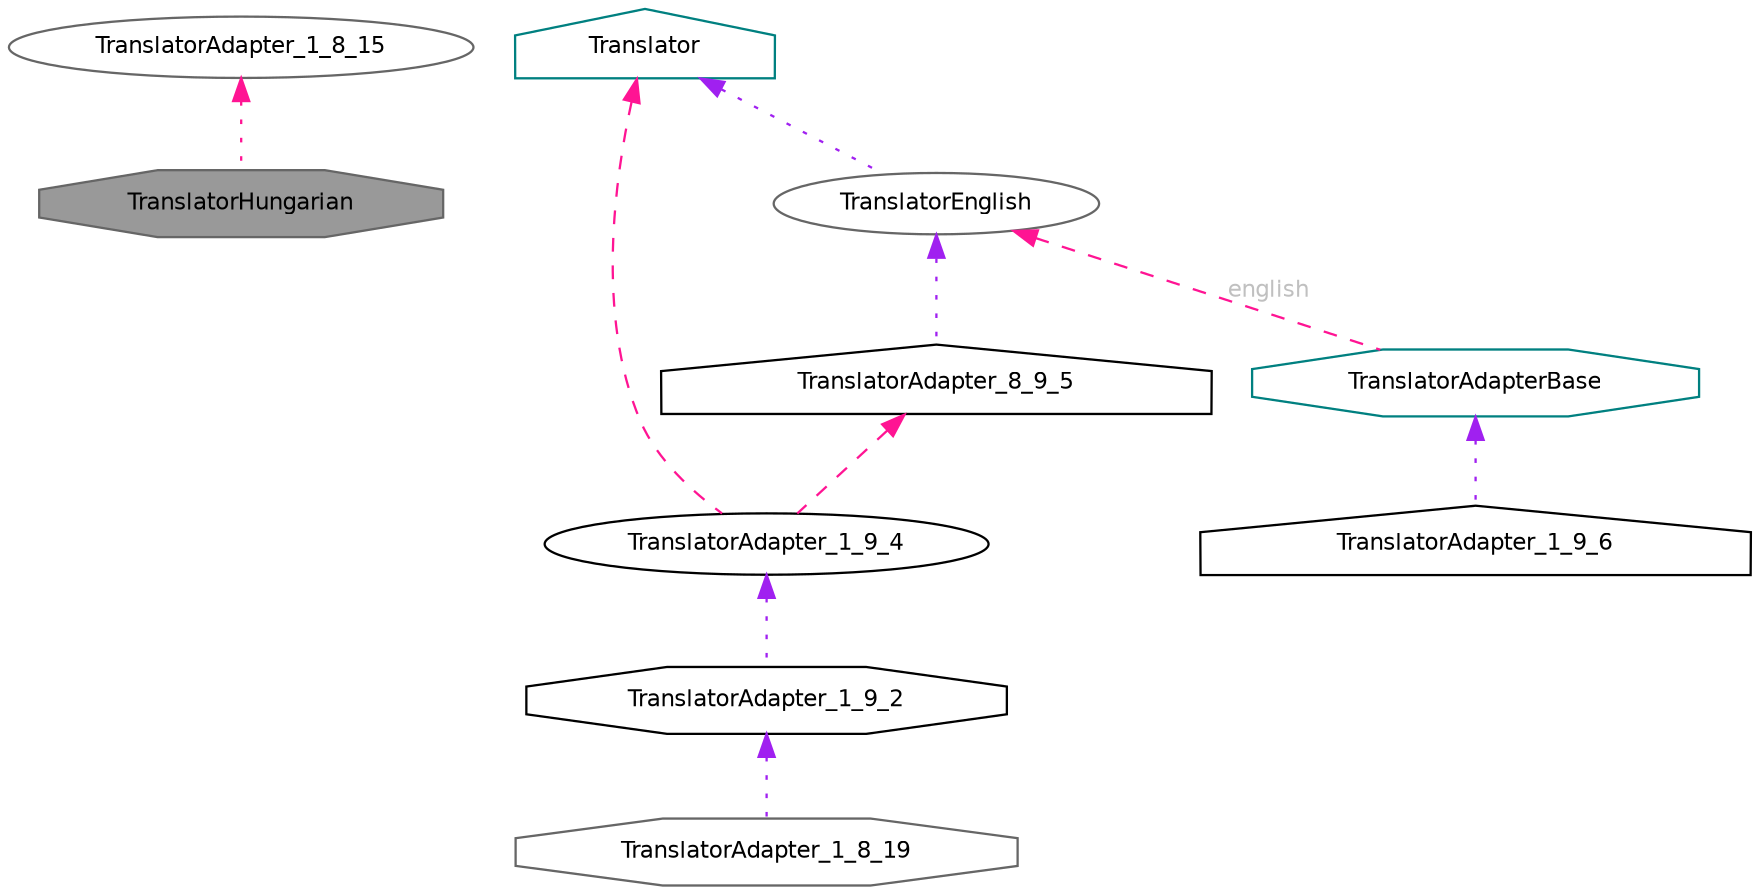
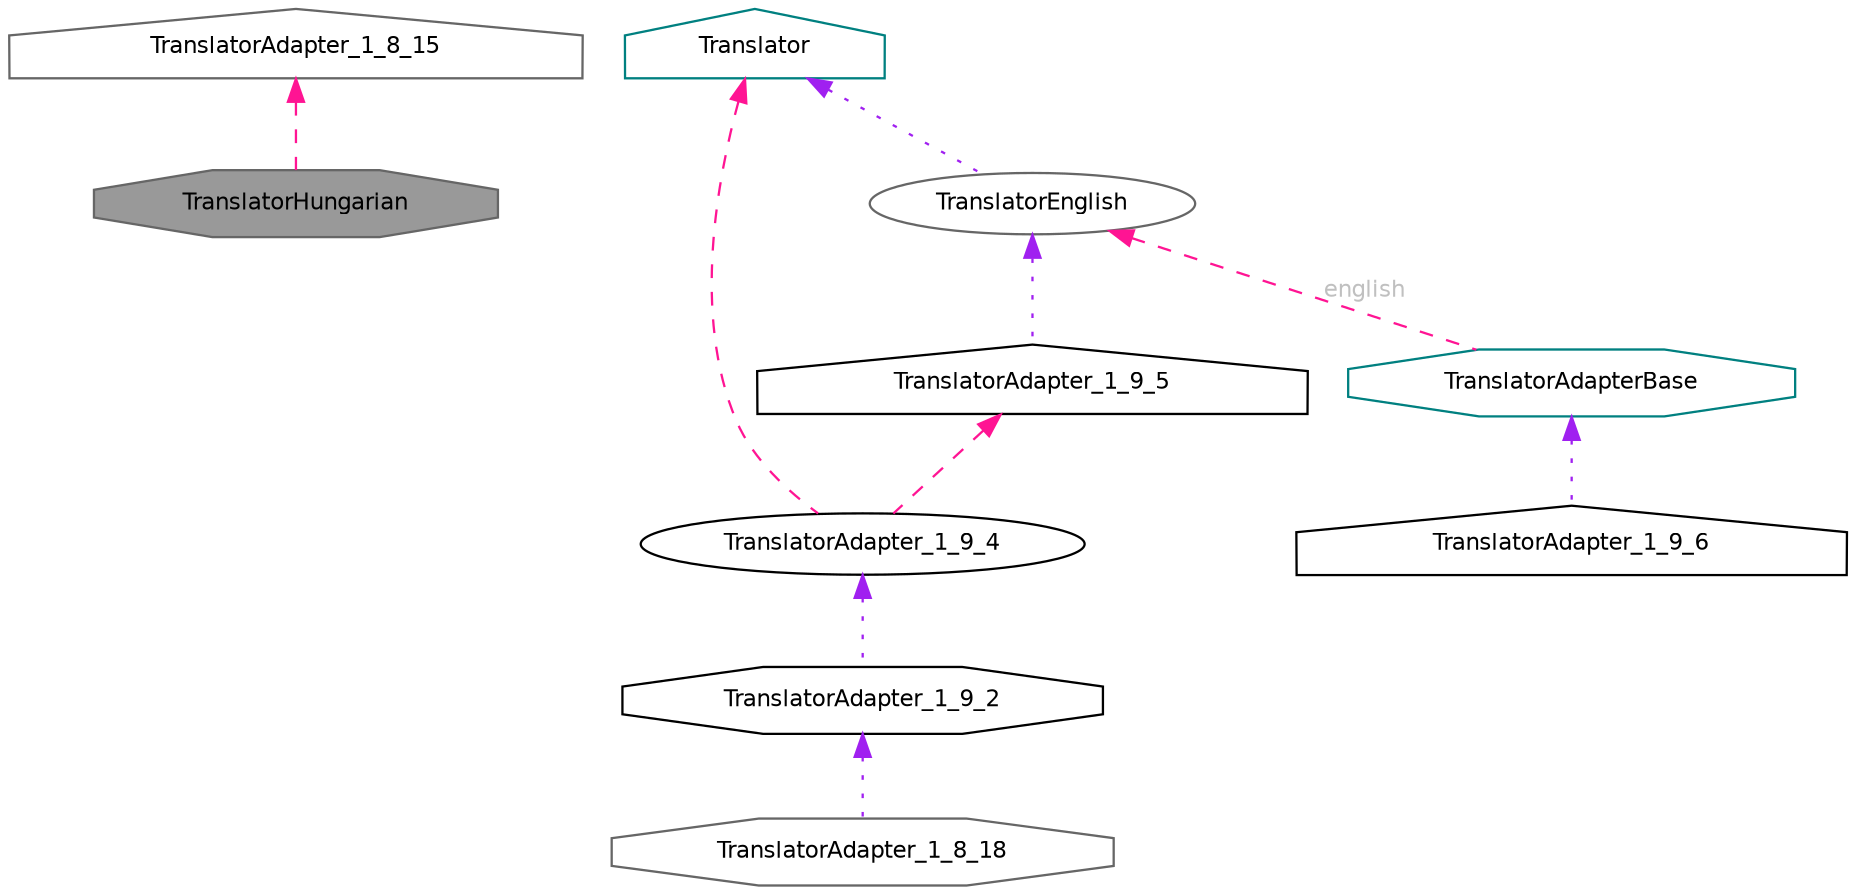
  digraph {
    node [color=gray40 fillcolor=white fontname=Helvetica fontsize=10 shape=octagon style=filled]
    edge [color=purple dir=back fontname=Helvetica fontsize=10 labelfontname=Helvetica labelfontsize=10 style=dotted]
    n1 [fillcolor=grey60 fontcolor=black height=0.2 label=TranslatorHungarian width=0.4]
-   n2 [height=0.2 label=TranslatorAdapter_1_8_15 shape=ellipse width=0.4]
-   n3 [height=0.2 label=TranslatorAdapter_1_8_19 width=0.4]
+   n2 [height=0.2 label=TranslatorAdapter_1_8_15 shape=house width=0.4]
+   n3 [height=0.2 label=TranslatorAdapter_1_8_18 width=0.4]
    n4 [color=black height=0.2 label=TranslatorAdapter_1_9_2 width=0.4]
    n5 [color=black height=0.2 label=TranslatorAdapter_1_9_4 shape=ellipse width=0.4]
-   n6 [color=black height=0.2 label=TranslatorAdapter_8_9_5 shape=house width=0.4]
+   n6 [color=black height=0.2 label=TranslatorAdapter_1_9_5 shape=house width=0.4]
    n7 [color=black height=0.2 label=TranslatorAdapter_1_9_6 shape=house width=0.4]
    n8 [color=teal height=0.2 label=TranslatorAdapterBase width=0.4]
    n9 [color=teal height=0.2 label=Translator shape=house width=0.4]
    n10 [height=0.2 label=TranslatorEnglish shape=ellipse width=0.4]
-   n2 -> n1 [color=deeppink]
+   n2 -> n1 [color=deeppink style=dashed]
    n4 -> n3
    n5 -> n4
    n6 -> n5 [color=deeppink style=dashed]
    n8 -> n7
    n9 -> n5 [color=deeppink style=dashed]
    n9 -> n10
    n10 -> n6
    n10 -> n8 [color=deeppink fontcolor=grey label=" english" style=dashed]
  }
